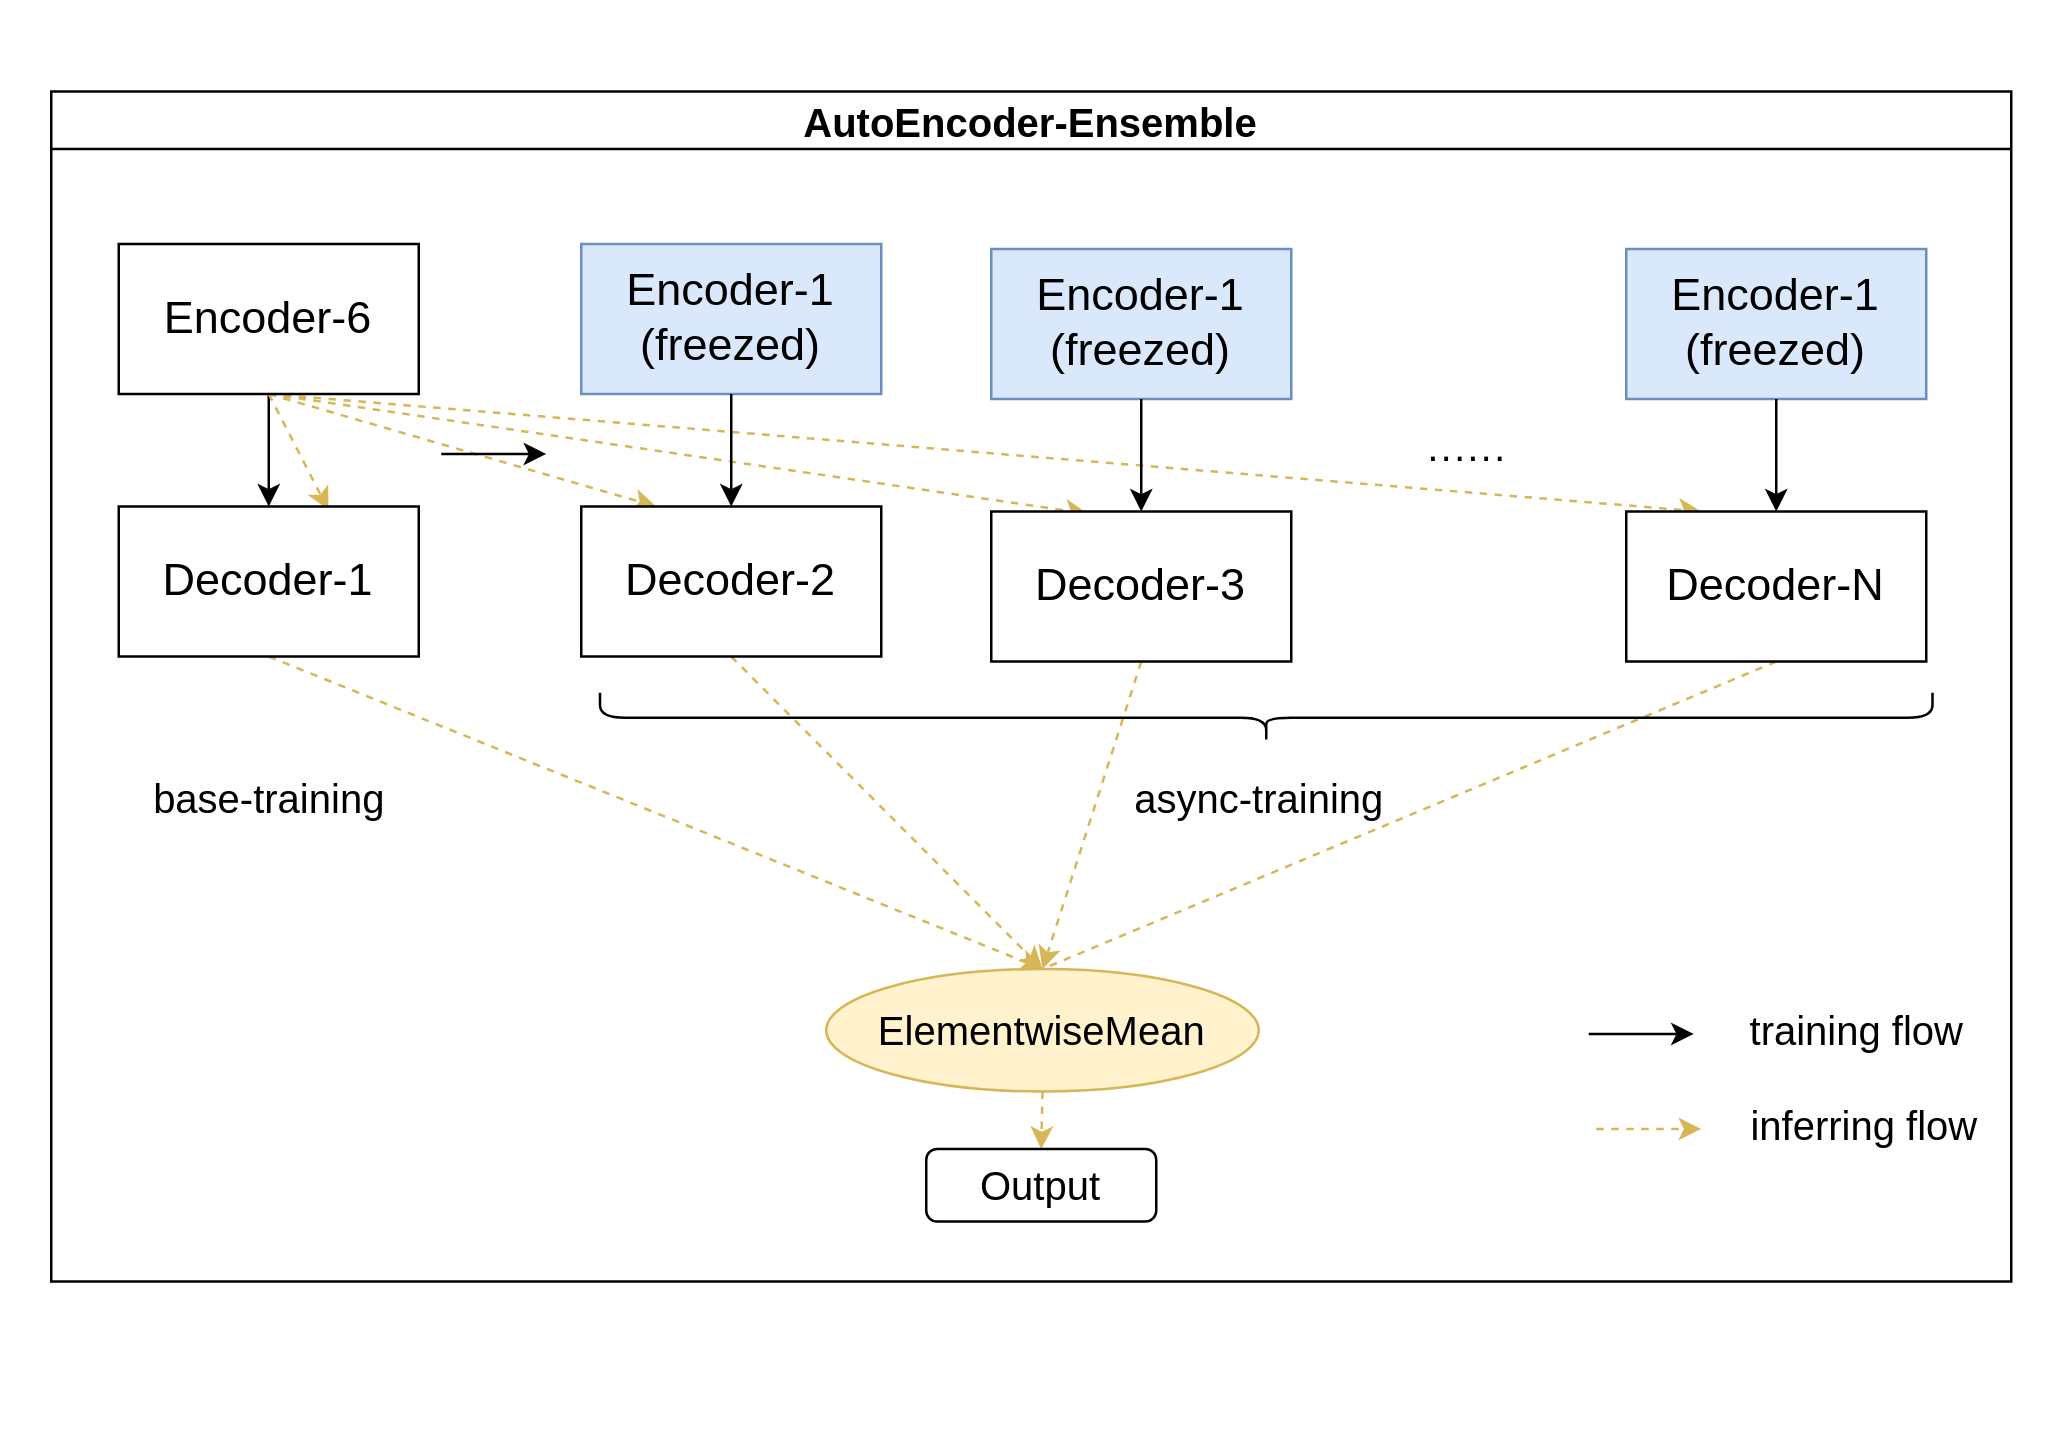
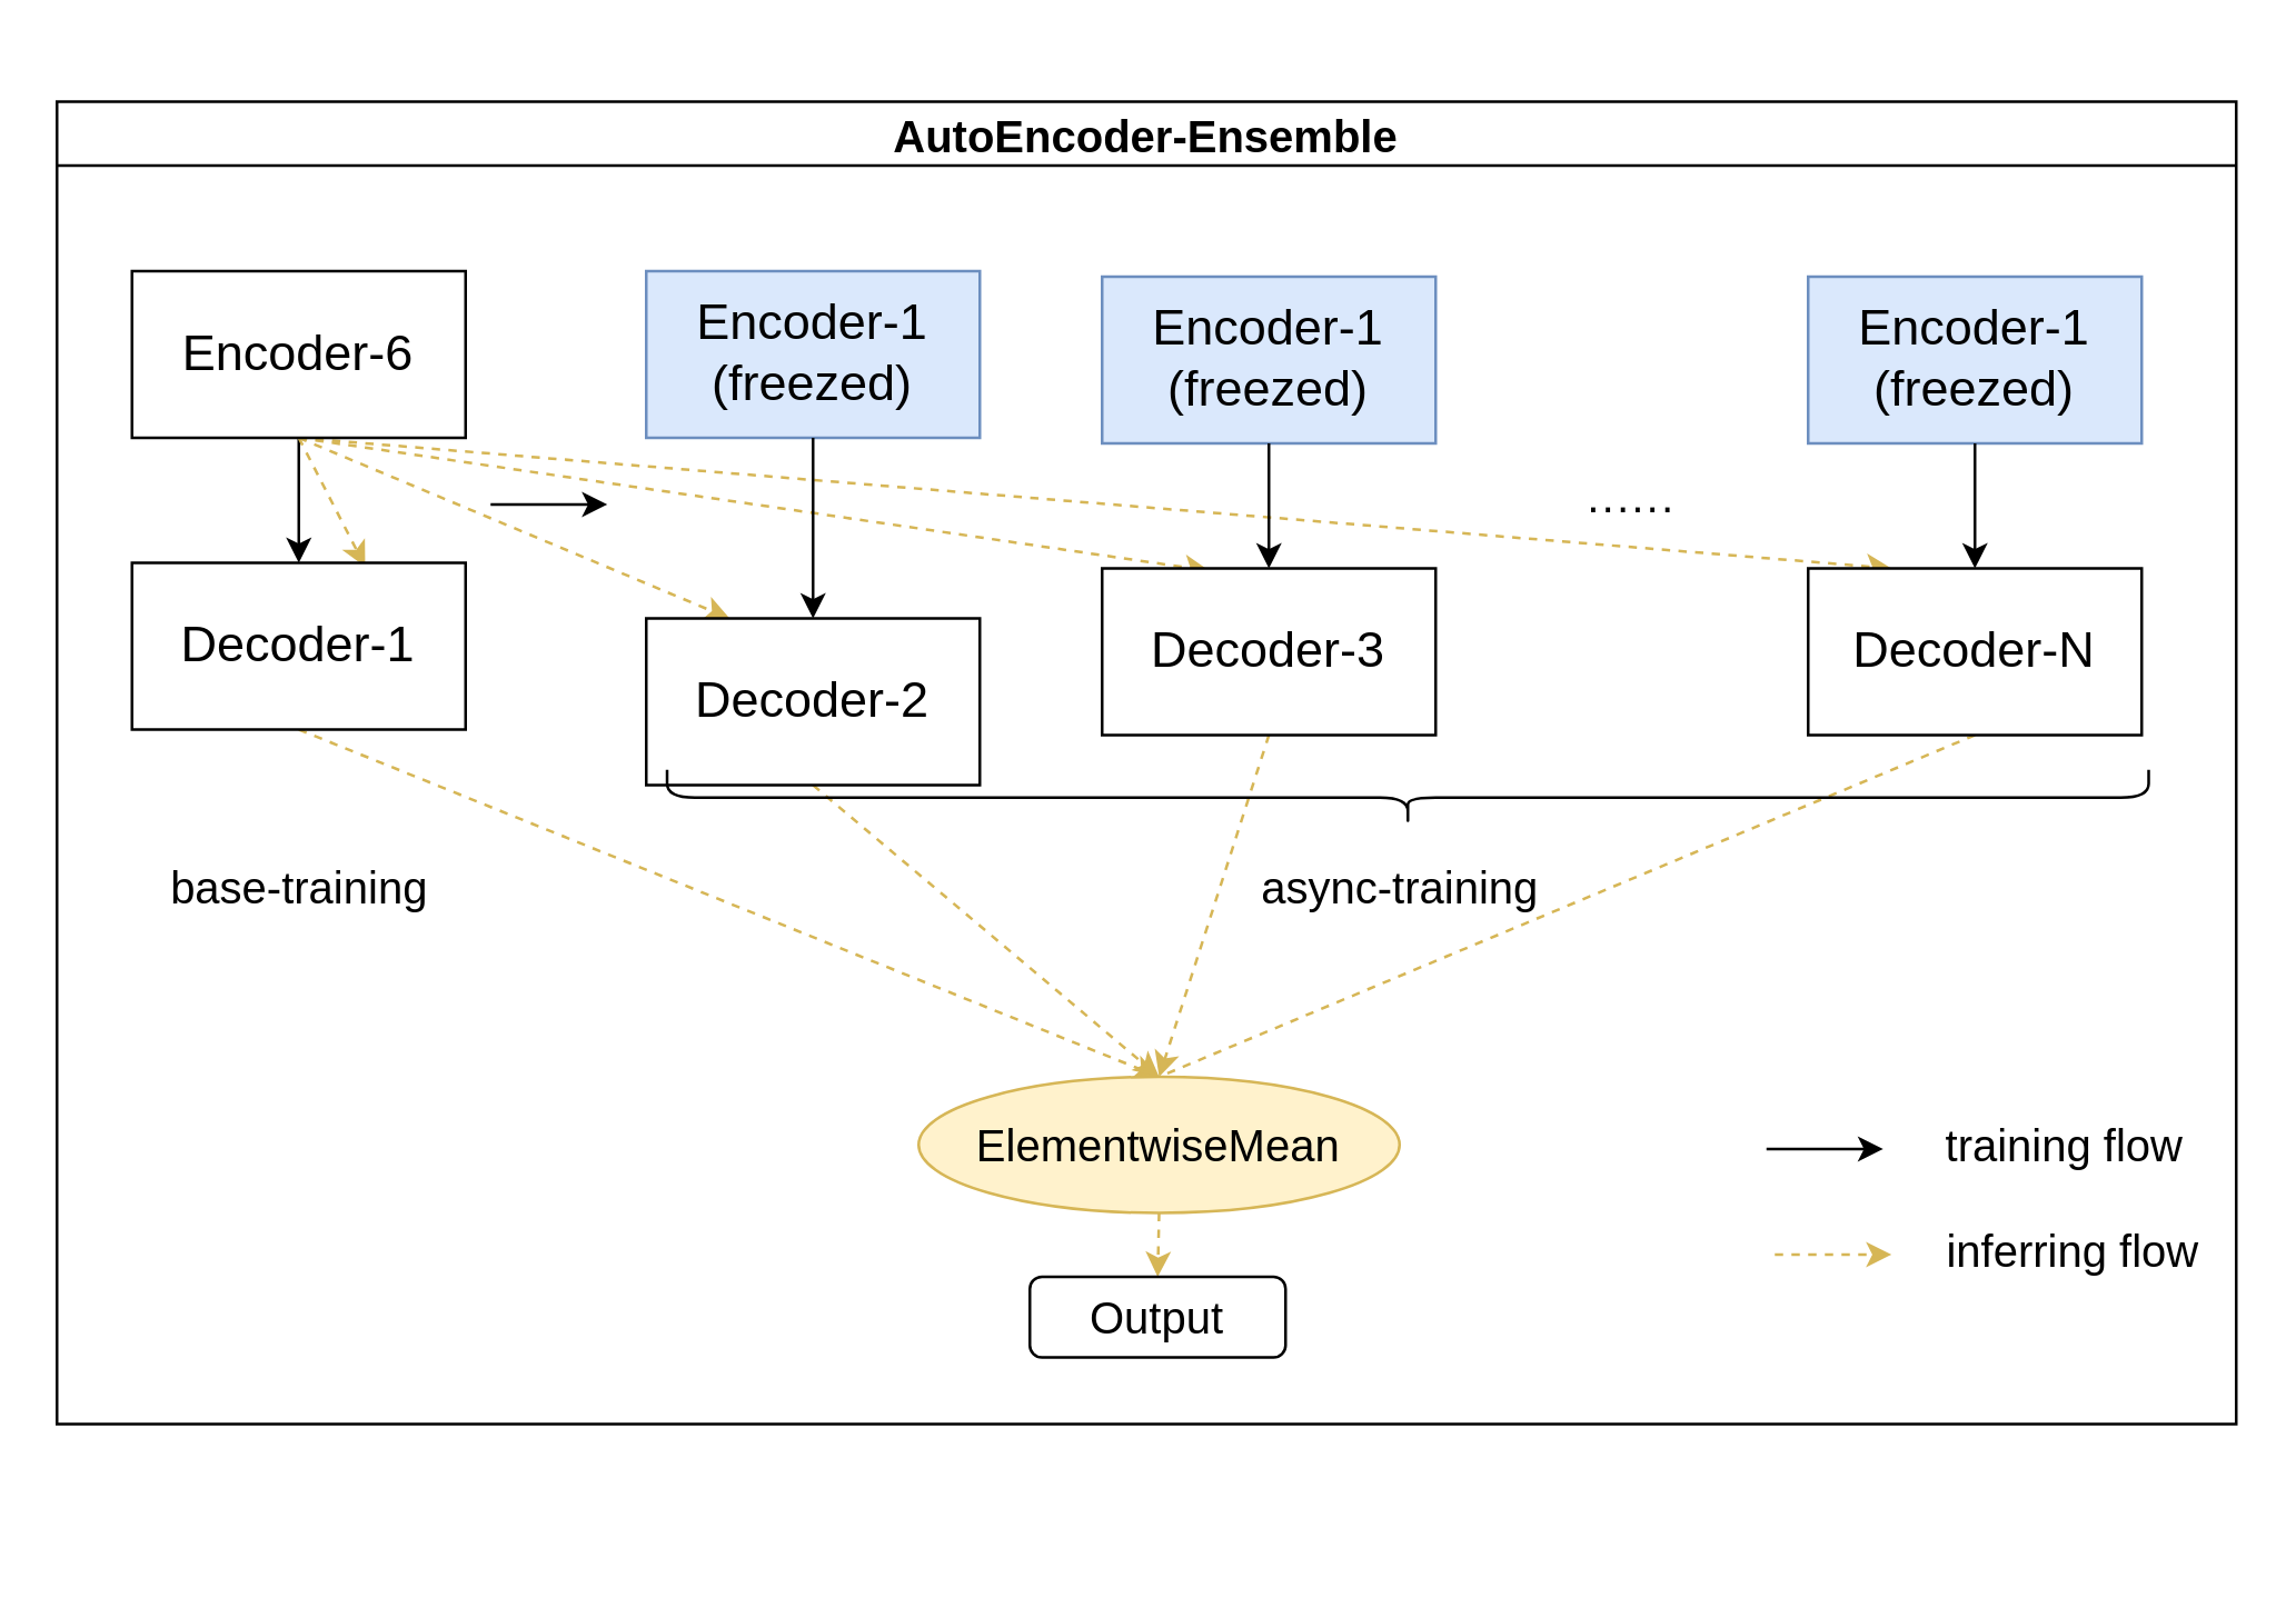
  <mxCell id="0" />
  <mxCell id="1" parent="0" />
  <mxCell id="2" value="AutoEncoder-Ensemble" style="swimlane;fontSize=16;" parent="1" vertex="1"><mxGeometry x="20" y="36" width="784" height="476" as="geometry" /></mxCell>
  <mxCell id="3" style="rounded=0;orthogonalLoop=1;jettySize=auto;html=1;exitX=0.5;exitY=1;exitDx=0;exitDy=0;entryX=0.5;entryY=0;entryDx=0;entryDy=0;fontSize=16;" parent="2" source="8" target="10" edge="1"><mxGeometry relative="1" as="geometry" /></mxCell>
  <mxCell id="4" style="edgeStyle=none;rounded=0;orthogonalLoop=1;jettySize=auto;html=1;exitX=0.5;exitY=1;exitDx=0;exitDy=0;entryX=0.699;entryY=0.023;entryDx=0;entryDy=0;entryPerimeter=0;fontSize=16;dashed=1;fillColor=#fff2cc;strokeColor=#d6b656;" parent="2" source="8" target="10" edge="1"><mxGeometry relative="1" as="geometry" /></mxCell>
  <mxCell id="5" style="edgeStyle=none;rounded=0;orthogonalLoop=1;jettySize=auto;html=1;exitX=0.5;exitY=1;exitDx=0;exitDy=0;entryX=0.25;entryY=0;entryDx=0;entryDy=0;dashed=1;fontSize=16;fillColor=#fff2cc;strokeColor=#d6b656;" parent="2" source="8" target="14" edge="1"><mxGeometry relative="1" as="geometry" /></mxCell>
  <mxCell id="6" style="edgeStyle=none;rounded=0;orthogonalLoop=1;jettySize=auto;html=1;exitX=0.5;exitY=1;exitDx=0;exitDy=0;entryX=0.322;entryY=0.015;entryDx=0;entryDy=0;entryPerimeter=0;dashed=1;fontSize=16;fillColor=#fff2cc;strokeColor=#d6b656;" parent="2" source="8" target="18" edge="1"><mxGeometry relative="1" as="geometry" /></mxCell>
  <mxCell id="7" style="edgeStyle=none;rounded=0;orthogonalLoop=1;jettySize=auto;html=1;exitX=0.5;exitY=1;exitDx=0;exitDy=0;entryX=0.25;entryY=0;entryDx=0;entryDy=0;dashed=1;fontSize=16;fillColor=#fff2cc;strokeColor=#d6b656;" parent="2" source="8" target="22" edge="1"><mxGeometry relative="1" as="geometry" /></mxCell>
  <mxCell id="8" value="&lt;font style=&quot;font-size: 18px;&quot;&gt;Encoder-6&lt;/font&gt;" style="rounded=0;whiteSpace=wrap;html=1;" parent="2" vertex="1"><mxGeometry x="27" y="61" width="120" height="60" as="geometry" /></mxCell>
  <mxCell id="9" style="edgeStyle=none;rounded=0;orthogonalLoop=1;jettySize=auto;html=1;exitX=0.5;exitY=1;exitDx=0;exitDy=0;entryX=0.5;entryY=0;entryDx=0;entryDy=0;fontSize=16;fillColor=#fff2cc;strokeColor=#d6b656;dashed=1;" parent="2" source="10" target="29" edge="1"><mxGeometry relative="1" as="geometry" /></mxCell>
  <mxCell id="10" value="&lt;font style=&quot;font-size: 18px;&quot;&gt;Decoder-1&lt;/font&gt;" style="rounded=0;whiteSpace=wrap;html=1;" parent="2" vertex="1"><mxGeometry x="27" y="166" width="120" height="60" as="geometry" /></mxCell>
  <mxCell id="11" value="base-training" style="text;html=1;align=center;verticalAlign=middle;resizable=0;points=[];autosize=1;strokeColor=none;fillColor=none;fontSize=16;" parent="2" vertex="1"><mxGeometry x="31.5" y="267" width="111" height="31" as="geometry" /></mxCell>
  <mxCell id="12" value="&lt;font style=&quot;font-size: 18px;&quot;&gt;Encoder-1&lt;br&gt;(freezed)&lt;br&gt;&lt;/font&gt;" style="rounded=0;whiteSpace=wrap;html=1;fillColor=#dae8fc;strokeColor=#6c8ebf;" parent="2" vertex="1"><mxGeometry x="212" y="61" width="120" height="60" as="geometry" /></mxCell>
  <mxCell id="13" style="edgeStyle=none;rounded=0;orthogonalLoop=1;jettySize=auto;html=1;exitX=0.5;exitY=1;exitDx=0;exitDy=0;entryX=0.5;entryY=0;entryDx=0;entryDy=0;fontSize=16;fillColor=#fff2cc;strokeColor=#d6b656;dashed=1;" parent="2" source="14" target="29" edge="1"><mxGeometry relative="1" as="geometry" /></mxCell>
- <mxCell id="14" value="&lt;font style=&quot;font-size: 18px;&quot;&gt;Decoder-2&lt;/font&gt;" style="rounded=0;whiteSpace=wrap;html=1;" parent="2" vertex="1"><mxGeometry x="212" y="166" width="120" height="60" as="geometry" /></mxCell>
+ <mxCell id="14" value="&lt;font style=&quot;font-size: 18px;&quot;&gt;Decoder-2&lt;/font&gt;" style="rounded=0;whiteSpace=wrap;html=1;" parent="2" vertex="1"><mxGeometry x="212" y="186" width="120" height="60" as="geometry" /></mxCell>
  <mxCell id="15" style="rounded=0;orthogonalLoop=1;jettySize=auto;html=1;exitX=0.5;exitY=1;exitDx=0;exitDy=0;entryX=0.5;entryY=0;entryDx=0;entryDy=0;fontSize=16;" parent="2" source="12" target="14" edge="1"><mxGeometry relative="1" as="geometry" /></mxCell>
  <mxCell id="16" value="&lt;font style=&quot;font-size: 18px;&quot;&gt;Encoder-1&lt;br&gt;(freezed)&lt;br&gt;&lt;/font&gt;" style="rounded=0;whiteSpace=wrap;html=1;fillColor=#dae8fc;strokeColor=#6c8ebf;" parent="2" vertex="1"><mxGeometry x="376" y="63" width="120" height="60" as="geometry" /></mxCell>
  <mxCell id="17" style="edgeStyle=none;rounded=0;orthogonalLoop=1;jettySize=auto;html=1;exitX=0.5;exitY=1;exitDx=0;exitDy=0;entryX=0.5;entryY=0;entryDx=0;entryDy=0;fontSize=16;fillColor=#fff2cc;strokeColor=#d6b656;dashed=1;" parent="2" source="18" target="29" edge="1"><mxGeometry relative="1" as="geometry" /></mxCell>
  <mxCell id="18" value="&lt;font style=&quot;font-size: 18px;&quot;&gt;Decoder-3&lt;/font&gt;" style="rounded=0;whiteSpace=wrap;html=1;" parent="2" vertex="1"><mxGeometry x="376" y="168" width="120" height="60" as="geometry" /></mxCell>
  <mxCell id="19" style="rounded=0;orthogonalLoop=1;jettySize=auto;html=1;exitX=0.5;exitY=1;exitDx=0;exitDy=0;entryX=0.5;entryY=0;entryDx=0;entryDy=0;fontSize=16;" parent="2" source="16" target="18" edge="1"><mxGeometry relative="1" as="geometry" /></mxCell>
  <mxCell id="20" value="&lt;font style=&quot;font-size: 18px;&quot;&gt;Encoder-1&lt;br&gt;(freezed)&lt;br&gt;&lt;/font&gt;" style="rounded=0;whiteSpace=wrap;html=1;fillColor=#dae8fc;strokeColor=#6c8ebf;" parent="2" vertex="1"><mxGeometry x="630" y="63" width="120" height="60" as="geometry" /></mxCell>
  <mxCell id="21" style="edgeStyle=none;rounded=0;orthogonalLoop=1;jettySize=auto;html=1;exitX=0.5;exitY=1;exitDx=0;exitDy=0;entryX=0.5;entryY=0;entryDx=0;entryDy=0;fontSize=16;fillColor=#fff2cc;strokeColor=#d6b656;dashed=1;endArrow=none;" parent="2" source="22" target="29" edge="1"><mxGeometry relative="1" as="geometry" /></mxCell>
  <mxCell id="22" value="&lt;font style=&quot;font-size: 18px;&quot;&gt;Decoder-N&lt;/font&gt;" style="rounded=0;whiteSpace=wrap;html=1;" parent="2" vertex="1"><mxGeometry x="630" y="168" width="120" height="60" as="geometry" /></mxCell>
  <mxCell id="23" style="rounded=0;orthogonalLoop=1;jettySize=auto;html=1;exitX=0.5;exitY=1;exitDx=0;exitDy=0;entryX=0.5;entryY=0;entryDx=0;entryDy=0;fontSize=16;" parent="2" source="20" target="22" edge="1"><mxGeometry relative="1" as="geometry" /></mxCell>
  <mxCell id="24" value="······" style="text;html=1;align=center;verticalAlign=middle;resizable=0;points=[];autosize=1;strokeColor=none;fillColor=none;fontSize=16;" parent="2" vertex="1"><mxGeometry x="541" y="130" width="50" height="31" as="geometry" /></mxCell>
  <mxCell id="25" value="" style="shape=curlyBracket;whiteSpace=wrap;html=1;rounded=1;fontSize=16;rotation=-90;" parent="2" vertex="1"><mxGeometry x="476" y="-16" width="20" height="533" as="geometry" /></mxCell>
  <mxCell id="26" value="async-training" style="text;html=1;align=center;verticalAlign=middle;resizable=0;points=[];autosize=1;strokeColor=none;fillColor=none;fontSize=16;" parent="2" vertex="1"><mxGeometry x="424" y="267" width="117" height="31" as="geometry" /></mxCell>
  <mxCell id="27" value="" style="endArrow=classic;html=1;rounded=0;fontSize=16;" parent="2" edge="1"><mxGeometry width="50" height="50" relative="1" as="geometry"><mxPoint x="156" y="145" as="sourcePoint" /><mxPoint x="198" y="145" as="targetPoint" /></mxGeometry></mxCell>
  <mxCell id="28" style="edgeStyle=none;rounded=0;orthogonalLoop=1;jettySize=auto;html=1;exitX=0.5;exitY=1;exitDx=0;exitDy=0;entryX=0.5;entryY=0;entryDx=0;entryDy=0;fontSize=16;fillColor=#fff2cc;strokeColor=#d6b656;dashed=1;" parent="2" source="29" target="30" edge="1"><mxGeometry relative="1" as="geometry" /></mxCell>
  <mxCell id="29" value="ElementwiseMean" style="ellipse;whiteSpace=wrap;html=1;fontSize=16;fillColor=#fff2cc;strokeColor=#d6b656;" parent="2" vertex="1"><mxGeometry x="310" y="351" width="173" height="49" as="geometry" /></mxCell>
  <mxCell id="30" value="Output" style="rounded=1;whiteSpace=wrap;html=1;fontSize=16;" parent="2" vertex="1"><mxGeometry x="350" y="423" width="92" height="29" as="geometry" /></mxCell>
  <mxCell id="31" value="" style="endArrow=classic;html=1;rounded=0;fontSize=16;" parent="2" edge="1"><mxGeometry width="50" height="50" relative="1" as="geometry"><mxPoint x="615" y="377" as="sourcePoint" /><mxPoint x="657" y="377" as="targetPoint" /></mxGeometry></mxCell>
  <mxCell id="32" value="" style="endArrow=classic;html=1;rounded=0;fontSize=16;fillColor=#fff2cc;strokeColor=#d6b656;dashed=1;" parent="2" edge="1"><mxGeometry width="50" height="50" relative="1" as="geometry"><mxPoint x="618" y="415" as="sourcePoint" /><mxPoint x="660" y="415" as="targetPoint" /></mxGeometry></mxCell>
  <mxCell id="33" value="training flow" style="text;html=1;align=center;verticalAlign=middle;resizable=0;points=[];autosize=1;strokeColor=none;fillColor=none;fontSize=16;" parent="2" vertex="1"><mxGeometry x="670" y="360" width="104" height="31" as="geometry" /></mxCell>
  <mxCell id="34" value="inferring flow" style="text;html=1;align=center;verticalAlign=middle;resizable=0;points=[];autosize=1;strokeColor=none;fillColor=none;fontSize=16;" parent="2" vertex="1"><mxGeometry x="670" y="398" width="109" height="31" as="geometry" /></mxCell>
